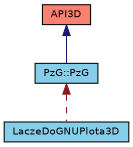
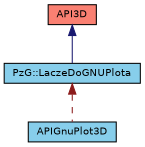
  digraph {
    node [color=black fillcolor=skyblue fontname=Helvetica fontsize=10 shape=record style=filled]
    edge [dir=back fontname=Helvetica fontsize=10 labelfontname=Helvetica labelfontsize=10]
-   n1 [fontcolor=black height=0.2 label=LaczeDoGNUPlota3D width=0.4]
+   n1 [fontcolor=black height=0.2 label=APIGnuPlot3D width=0.4]
    n2 [fillcolor=salmon height=0.2 label=API3D width=0.4]
-   n3 [height=0.2 label="PzG::PzG" width=0.4]
+   n3 [height=0.2 label="PzG::LaczeDoGNUPlota" width=0.4]
    n2 -> n3 [color=midnightblue style=solid]
    n3 -> n1 [color=firebrick4 style=dashed]
  }
